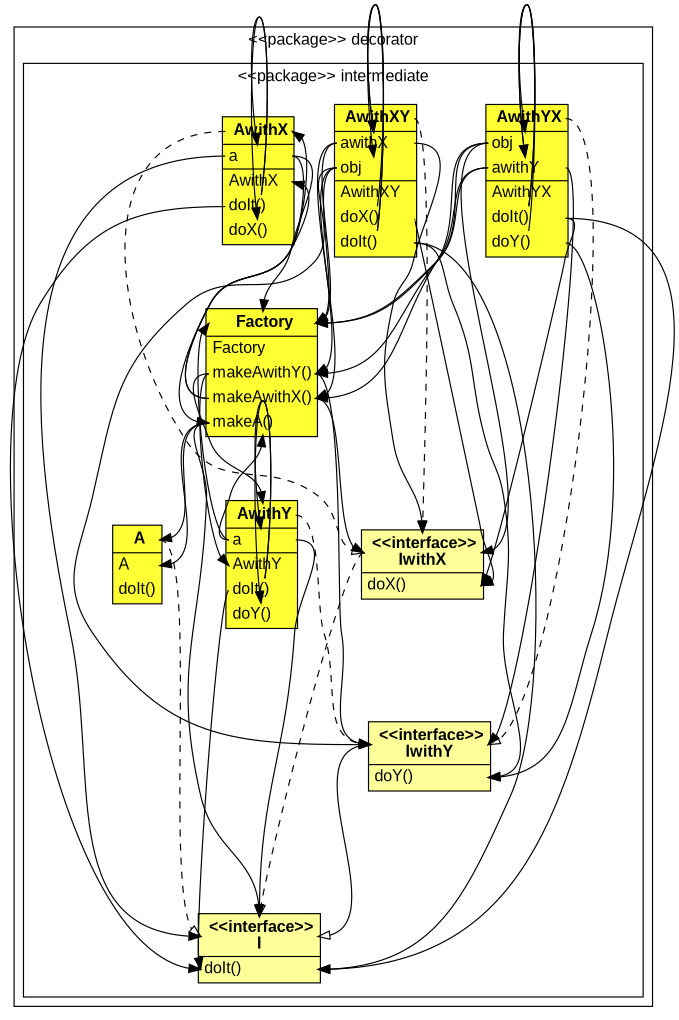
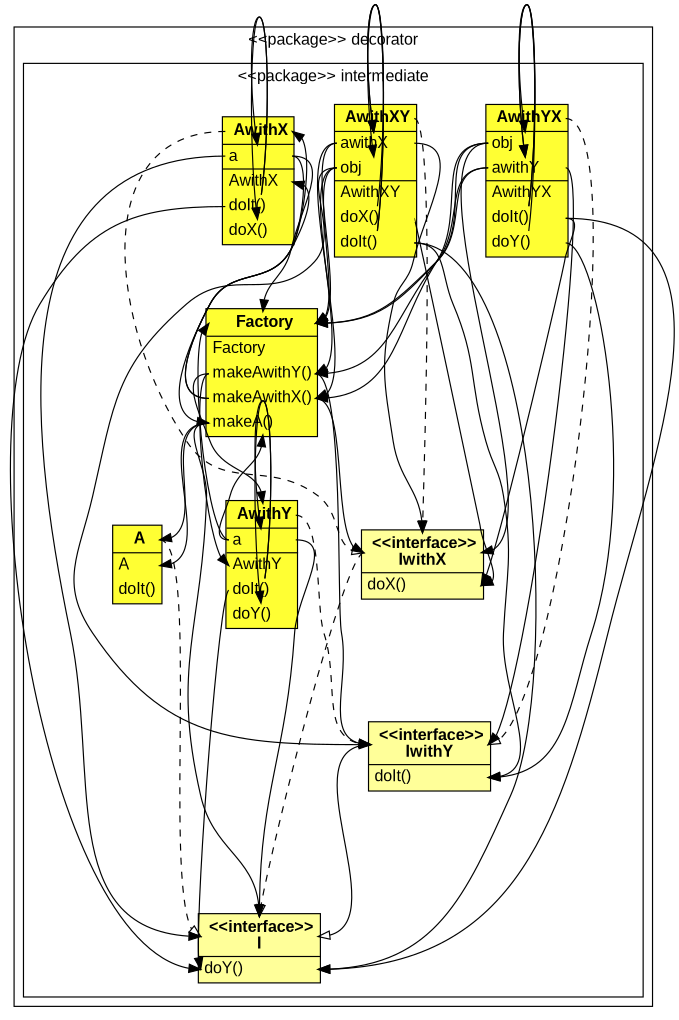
  digraph {
    compound=true
    fontname="Liberation Sans"
    rankdir=TB
    ranksep=equally
    node [fontname="Liberation Sans" shape=none]
    edge [arrowhead=normal color=black fontname="Liberation Sans" headport=13 penwidth=1 style=solid tailport=17]
    n1 [label=<<TABLE BGCOLOR="#FFFF33"> <TR> <TD PORT="25" BORDER="0"> <FONT COLOR="black"><B>AwithX</B></FONT></TD></TR> <HR/><TR><TD PORT="3" ALIGN="LEFT" BORDER="0"><FONT COLOR="black">a</FONT></TD></TR> <HR/><TR><TD PORT="27" ALIGN="LEFT" BORDER="0"><FONT COLOR="black">AwithX</FONT></TD></TR> <TR><TD PORT="15" ALIGN="LEFT" BORDER="0"><FONT COLOR="black">doIt()</FONT></TD></TR> <TR><TD PORT="26" ALIGN="LEFT" BORDER="0"><FONT COLOR="black">doX()</FONT></TD></TR> </TABLE>>]
    n2 [label=<<TABLE BGCOLOR="#FFFF33"> <TR> <TD PORT="34" BORDER="0"> <FONT COLOR="black"><B>AwithXY</B></FONT></TD></TR> <HR/><TR><TD PORT="6" ALIGN="LEFT" BORDER="0"><FONT COLOR="black">awithX</FONT></TD></TR> <TR><TD PORT="8" ALIGN="LEFT" BORDER="0"><FONT COLOR="black">obj</FONT></TD></TR> <HR/><TR><TD PORT="35" ALIGN="LEFT" BORDER="0"><FONT COLOR="black">AwithXY</FONT></TD></TR> <TR><TD PORT="24" ALIGN="LEFT" BORDER="0"><FONT COLOR="black">doX()</FONT></TD></TR> <TR><TD PORT="17" ALIGN="LEFT" BORDER="0"><FONT COLOR="black">doIt()</FONT></TD></TR> </TABLE>>]
-   n3 [label=<<TABLE BGCOLOR="#FFFF99"> <TR> <TD PORT="28" BORDER="0"> <FONT COLOR="black"><B>&lt;&lt;interface&gt;&gt;<BR/>IwithY</B></FONT></TD></TR> <HR/><TR><TD PORT="29" ALIGN="LEFT" BORDER="0"><FONT COLOR="black">doY()</FONT></TD></TR> </TABLE>>]
+   n3 [label=<<TABLE BGCOLOR="#FFFF99"> <TR> <TD PORT="28" BORDER="0"> <FONT COLOR="black"><B>&lt;&lt;interface&gt;&gt;<BR/>IwithY</B></FONT></TD></TR> <HR/><TR><TD PORT="29" ALIGN="LEFT" BORDER="0"><FONT COLOR="black">doIt()</FONT></TD></TR> </TABLE>>]
    n4 [label=<<TABLE BGCOLOR="#FFFF33"> <TR> <TD PORT="36" BORDER="0"> <FONT COLOR="black"><B>AwithYX</B></FONT></TD></TR> <HR/><TR><TD PORT="4" ALIGN="LEFT" BORDER="0"><FONT COLOR="black">obj</FONT></TD></TR> <TR><TD PORT="7" ALIGN="LEFT" BORDER="0"><FONT COLOR="black">awithY</FONT></TD></TR> <HR/><TR><TD PORT="37" ALIGN="LEFT" BORDER="0"><FONT COLOR="black">AwithYX</FONT></TD></TR> <TR><TD PORT="18" ALIGN="LEFT" BORDER="0"><FONT COLOR="black">doIt()</FONT></TD></TR> <TR><TD PORT="30" ALIGN="LEFT" BORDER="0"><FONT COLOR="black">doY()</FONT></TD></TR> </TABLE>>]
    n5 [label=<<TABLE BGCOLOR="#FFFF99"> <TR> <TD PORT="22" BORDER="0"> <FONT COLOR="black"><B>&lt;&lt;interface&gt;&gt;<BR/>IwithX</B></FONT></TD></TR> <HR/><TR><TD PORT="23" ALIGN="LEFT" BORDER="0"><FONT COLOR="black">doX()</FONT></TD></TR> </TABLE>>]
-   n6 [label=<<TABLE BGCOLOR="#FFFF99"> <TR> <TD PORT="13" BORDER="0"> <FONT COLOR="black"><B>&lt;&lt;interface&gt;&gt;<BR/>I</B></FONT></TD></TR> <HR/><TR><TD PORT="14" ALIGN="LEFT" BORDER="0"><FONT COLOR="black">doIt()</FONT></TD></TR> </TABLE>>]
+   n6 [label=<<TABLE BGCOLOR="#FFFF99"> <TR> <TD PORT="13" BORDER="0"> <FONT COLOR="black"><B>&lt;&lt;interface&gt;&gt;<BR/>I</B></FONT></TD></TR> <HR/><TR><TD PORT="14" ALIGN="LEFT" BORDER="0"><FONT COLOR="black">doY()</FONT></TD></TR> </TABLE>>]
    n7 [label=<<TABLE BGCOLOR="#FFFF33"> <TR> <TD PORT="31" BORDER="0"> <FONT COLOR="black"><B>AwithY</B></FONT></TD></TR> <HR/><TR><TD PORT="5" ALIGN="LEFT" BORDER="0"><FONT COLOR="black">a</FONT></TD></TR> <HR/><TR><TD PORT="33" ALIGN="LEFT" BORDER="0"><FONT COLOR="black">AwithY</FONT></TD></TR> <TR><TD PORT="16" ALIGN="LEFT" BORDER="0"><FONT COLOR="black">doIt()</FONT></TD></TR> <TR><TD PORT="32" ALIGN="LEFT" BORDER="0"><FONT COLOR="black">doY()</FONT></TD></TR> </TABLE>>]
    n8 [label=<<TABLE BGCOLOR="#FFFF33"> <TR> <TD PORT="2" BORDER="0"> <FONT COLOR="black"><B>Factory</B></FONT></TD></TR> <HR/><TR><TD PORT="12" ALIGN="LEFT" BORDER="0"><FONT COLOR="black">Factory</FONT></TD></TR> <TR><TD PORT="11" ALIGN="LEFT" BORDER="0"><FONT COLOR="black">makeAwithY()</FONT></TD></TR> <TR><TD PORT="10" ALIGN="LEFT" BORDER="0"><FONT COLOR="black">makeAwithX()</FONT></TD></TR> <TR><TD PORT="9" ALIGN="LEFT" BORDER="0"><FONT COLOR="black">makeA()</FONT></TD></TR> </TABLE>>]
    n9 [label=<<TABLE BGCOLOR="#FFFF33"> <TR> <TD PORT="19" BORDER="0"> <FONT COLOR="black"><B>A</B></FONT></TD></TR> <HR/><TR><TD PORT="21" ALIGN="LEFT" BORDER="0"><FONT COLOR="black">A</FONT></TD></TR> <TR><TD PORT="20" ALIGN="LEFT" BORDER="0"><FONT COLOR="black">doIt()</FONT></TD></TR> </TABLE>>]
    subgraph cluster_1 {
      label=<<FONT COLOR="black">&lt;&lt;package&gt;&gt; decorator</FONT>>
      subgraph cluster_2 {
        label=<<FONT COLOR="black">&lt;&lt;package&gt;&gt; intermediate</FONT>>
        n1
        n2
        n3
        n4
        n5
        n6
        n7
        n8
        n9
      }
    }
    n1 -> n1 [headport=26 tailport=15]
    n1 -> n1 [headport=3 tailport=15]
    n1 -> n5 [arrowhead=empty headport=22 style=dashed tailport=25]
    n1 -> n6 [tailport=3]
    n1 -> n6 [headport=14 tailport=15]
    n1 -> n8 [headport=9 tailport=3]
    n1 -> n8 [headport=2 tailport=3]
    n2 -> n2 [headport=8]
    n2 -> n2 [headport=6]
    n2 -> n2 [headport=6 tailport=24]
    n2 -> n3 [headport=29]
    n2 -> n3 [headport=28 tailport=8]
    n2 -> n5 [headport=22 tailport=6]
    n2 -> n5 [headport=23 tailport=24]
    n2 -> n5 [arrowhead=empty headport=22 style=dashed tailport=34]
    n2 -> n6 [headport=14]
    n2 -> n8 [headport=11 tailport=8]
    n2 -> n8 [headport=2 tailport=8]
    n2 -> n8 [headport=10 tailport=6]
    n2 -> n8 [headport=2 tailport=6]
    n3 -> n6 [arrowhead=empty tailport=28]
    n4 -> n3 [headport=28 tailport=7]
    n4 -> n3 [headport=29 tailport=30]
    n4 -> n3 [arrowhead=empty headport=28 style=dashed tailport=36]
    n4 -> n4 [headport=7 tailport=30]
    n4 -> n4 [headport=7 tailport=18]
    n4 -> n4 [headport=4 tailport=18]
    n4 -> n5 [headport=22 tailport=4]
    n4 -> n5 [headport=23 tailport=18]
    n4 -> n6 [headport=14 tailport=18]
    n4 -> n8 [headport=11 tailport=7]
    n4 -> n8 [headport=2 tailport=7]
    n4 -> n8 [headport=10 tailport=4]
    n4 -> n8 [headport=2 tailport=4]
    n5 -> n6 [arrowhead=empty style=dashed tailport=22]
    n7 -> n3 [arrowhead=empty headport=28 style=dashed tailport=31]
    n7 -> n6 [tailport=5]
    n7 -> n6 [headport=14 tailport=16]
    n7 -> n7 [headport=32 tailport=16]
    n7 -> n7 [headport=5 tailport=16]
    n7 -> n8 [headport=9 tailport=5]
    n7 -> n8 [headport=2 tailport=5]
    n8 -> n1 [headport=25 tailport=10]
    n8 -> n1 [headport=27 tailport=10]
    n8 -> n3 [headport=28 tailport=11]
    n8 -> n5 [headport=22 tailport=10]
    n8 -> n6 [tailport=9]
    n8 -> n7 [headport=31 tailport=11]
    n8 -> n7 [headport=33 tailport=11]
    n8 -> n9 [headport=21 tailport=9]
    n8 -> n9 [headport=19 tailport=9]
    n9 -> n6 [arrowhead=empty style=dashed tailport=19]
  }
